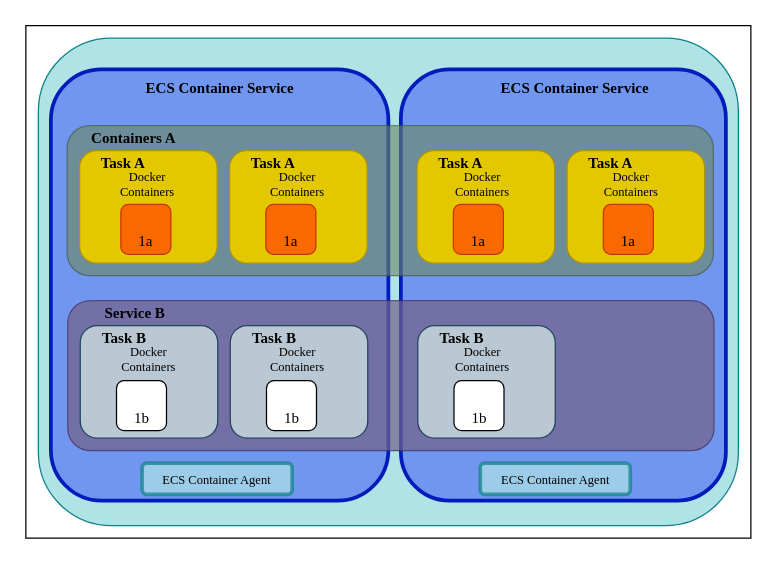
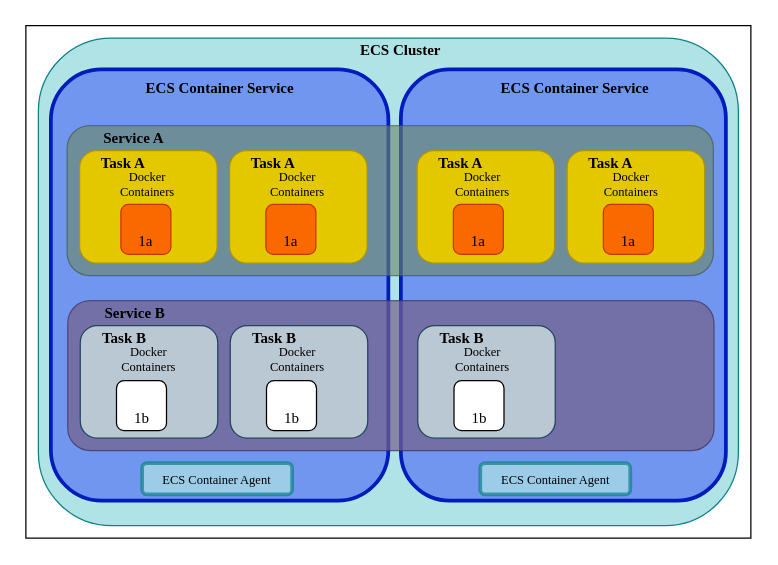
  <mxCell id="0" />
  <mxCell id="1" parent="0" />
  <mxCell id="2" value="" style="rounded=0;whiteSpace=wrap;html=1;fontFamily=Verdana;fontSize=10;" vertex="1" parent="1"><mxGeometry x="20" y="20" width="580" height="410" as="geometry" /></mxCell>
  <mxCell id="3" value="" style="rounded=1;whiteSpace=wrap;html=1;fillColor=#b0e3e6;strokeColor=#0e8088;" vertex="1" parent="1"><mxGeometry x="30" y="30" width="560" height="390" as="geometry" /></mxCell>
  <mxCell id="4" value="" style="rounded=1;whiteSpace=wrap;html=1;fillColor=#7096EF;strokeColor=#001DBC;fontColor=#ffffff;gradientColor=none;strokeWidth=3;" vertex="1" parent="1"><mxGeometry x="40" y="55" width="270" height="345" as="geometry" /></mxCell>
  <mxCell id="5" value="" style="rounded=1;whiteSpace=wrap;html=1;fillColor=#7096EF;strokeColor=#001DBC;fontColor=#ffffff;strokeWidth=3;" vertex="1" parent="1"><mxGeometry x="320" y="55" width="260" height="345" as="geometry" /></mxCell>
  <mxCell id="6" value="" style="rounded=1;whiteSpace=wrap;html=1;fillColor=#6d8764;strokeColor=#3A5431;fontColor=#ffffff;opacity=60;" vertex="1" parent="1"><mxGeometry x="53" y="100" width="517" height="120" as="geometry" /></mxCell>
  <mxCell id="7" value="" style="rounded=1;whiteSpace=wrap;html=1;fillColor=#e3c800;strokeColor=#B09500;fontColor=#ffffff;" vertex="1" parent="1"><mxGeometry x="63" y="120" width="110" height="90" as="geometry" /></mxCell>
  <mxCell id="8" value="" style="rounded=1;whiteSpace=wrap;html=1;fillColor=#fa6800;strokeColor=#C73500;fontColor=#ffffff;" vertex="1" parent="1"><mxGeometry x="96" y="163" width="40" height="40" as="geometry" /></mxCell>
  <mxCell id="9" value="" style="rounded=1;whiteSpace=wrap;html=1;fillColor=#e3c800;strokeColor=#B09500;fontColor=#ffffff;" vertex="1" parent="1"><mxGeometry x="183" y="120" width="110" height="90" as="geometry" /></mxCell>
  <mxCell id="10" value="" style="rounded=1;whiteSpace=wrap;html=1;fillColor=#fa6800;strokeColor=#C73500;fontColor=#ffffff;" vertex="1" parent="1"><mxGeometry x="212" y="163" width="40" height="40" as="geometry" /></mxCell>
  <mxCell id="11" value="" style="rounded=1;whiteSpace=wrap;html=1;fillColor=#e3c800;strokeColor=#B09500;fontColor=#ffffff;" vertex="1" parent="1"><mxGeometry x="333" y="120" width="110" height="90" as="geometry" /></mxCell>
  <mxCell id="12" value="" style="rounded=1;whiteSpace=wrap;html=1;fillColor=#fa6800;strokeColor=#C73500;fontColor=#ffffff;" vertex="1" parent="1"><mxGeometry x="362" y="163" width="40" height="40" as="geometry" /></mxCell>
  <mxCell id="13" value="" style="rounded=1;whiteSpace=wrap;html=1;fillColor=#e3c800;strokeColor=#B09500;fontColor=#ffffff;" vertex="1" parent="1"><mxGeometry x="453" y="120" width="110" height="90" as="geometry" /></mxCell>
  <mxCell id="14" value="" style="rounded=1;whiteSpace=wrap;html=1;fillColor=#fa6800;strokeColor=#C73500;fontColor=#ffffff;" vertex="1" parent="1"><mxGeometry x="482" y="163" width="40" height="40" as="geometry" /></mxCell>
  <mxCell id="15" value="Task A" style="text;html=1;strokeColor=none;fillColor=none;align=center;verticalAlign=middle;whiteSpace=wrap;rounded=0;fontFamily=Verdana;fontStyle=1" vertex="1" parent="1"><mxGeometry x="73" y="120" width="50" height="20" as="geometry" /></mxCell>
  <mxCell id="16" value="Docker &lt;br style=&quot;font-size: 10px;&quot;&gt;Containers" style="text;html=1;strokeColor=none;fillColor=none;align=center;verticalAlign=middle;whiteSpace=wrap;rounded=0;fontFamily=Verdana;fontSize=10;" vertex="1" parent="1"><mxGeometry x="59" y="137" width="117" height="20" as="geometry" /></mxCell>
  <mxCell id="17" value="1a" style="text;html=1;strokeColor=none;fillColor=none;align=center;verticalAlign=middle;whiteSpace=wrap;rounded=0;fontFamily=Verdana;" vertex="1" parent="1"><mxGeometry x="91" y="183" width="50" height="20" as="geometry" /></mxCell>
  <mxCell id="18" value="ECS Container Service" style="text;html=1;strokeColor=none;fillColor=none;align=center;verticalAlign=middle;whiteSpace=wrap;rounded=0;fontFamily=Verdana;fontStyle=1" vertex="1" parent="1"><mxGeometry x="98.5" y="60" width="153" height="20" as="geometry" /></mxCell>
  <mxCell id="19" value="ECS Container Service" style="text;html=1;strokeColor=none;fillColor=none;align=center;verticalAlign=middle;whiteSpace=wrap;rounded=0;fontFamily=Verdana;fontStyle=1" vertex="1" parent="1"><mxGeometry x="383" y="60" width="153" height="20" as="geometry" /></mxCell>
- <mxCell id="20" value="Containers A" style="text;html=1;strokeColor=none;fillColor=none;align=center;verticalAlign=middle;whiteSpace=wrap;rounded=0;fontFamily=Verdana;fontStyle=1" vertex="1" parent="1"><mxGeometry x="30" y="100" width="153" height="20" as="geometry" /></mxCell>
+ <mxCell id="20" value="Service A" style="text;html=1;strokeColor=none;fillColor=none;align=center;verticalAlign=middle;whiteSpace=wrap;rounded=0;fontFamily=Verdana;fontStyle=1" vertex="1" parent="1"><mxGeometry x="30" y="100" width="153" height="20" as="geometry" /></mxCell>
  <mxCell id="21" value="Task A" style="text;html=1;strokeColor=none;fillColor=none;align=center;verticalAlign=middle;whiteSpace=wrap;rounded=0;fontFamily=Verdana;fontStyle=1" vertex="1" parent="1"><mxGeometry x="193" y="120" width="50" height="20" as="geometry" /></mxCell>
  <mxCell id="22" value="Task A" style="text;html=1;strokeColor=none;fillColor=none;align=center;verticalAlign=middle;whiteSpace=wrap;rounded=0;fontFamily=Verdana;fontStyle=1" vertex="1" parent="1"><mxGeometry x="343" y="120" width="50" height="20" as="geometry" /></mxCell>
  <mxCell id="23" value="Task A" style="text;html=1;strokeColor=none;fillColor=none;align=center;verticalAlign=middle;whiteSpace=wrap;rounded=0;fontFamily=Verdana;fontStyle=1" vertex="1" parent="1"><mxGeometry x="463" y="120" width="50" height="20" as="geometry" /></mxCell>
  <mxCell id="24" value="1a" style="text;html=1;strokeColor=none;fillColor=none;align=center;verticalAlign=middle;whiteSpace=wrap;rounded=0;fontFamily=Verdana;" vertex="1" parent="1"><mxGeometry x="207" y="183" width="50" height="20" as="geometry" /></mxCell>
  <mxCell id="25" value="1a" style="text;html=1;strokeColor=none;fillColor=none;align=center;verticalAlign=middle;whiteSpace=wrap;rounded=0;fontFamily=Verdana;" vertex="1" parent="1"><mxGeometry x="357" y="183" width="50" height="20" as="geometry" /></mxCell>
  <mxCell id="26" value="1a" style="text;html=1;strokeColor=none;fillColor=none;align=center;verticalAlign=middle;whiteSpace=wrap;rounded=0;fontFamily=Verdana;" vertex="1" parent="1"><mxGeometry x="477" y="183" width="50" height="20" as="geometry" /></mxCell>
  <mxCell id="27" value="Docker &lt;br style=&quot;font-size: 10px;&quot;&gt;Containers" style="text;html=1;strokeColor=none;fillColor=none;align=center;verticalAlign=middle;whiteSpace=wrap;rounded=0;fontFamily=Verdana;fontSize=10;" vertex="1" parent="1"><mxGeometry x="178.5" y="137" width="117" height="20" as="geometry" /></mxCell>
  <mxCell id="28" value="Docker &lt;br style=&quot;font-size: 10px;&quot;&gt;Containers" style="text;html=1;strokeColor=none;fillColor=none;align=center;verticalAlign=middle;whiteSpace=wrap;rounded=0;fontFamily=Verdana;fontSize=10;" vertex="1" parent="1"><mxGeometry x="326.5" y="137" width="117" height="20" as="geometry" /></mxCell>
  <mxCell id="29" value="Docker &lt;br style=&quot;font-size: 10px;&quot;&gt;Containers" style="text;html=1;strokeColor=none;fillColor=none;align=center;verticalAlign=middle;whiteSpace=wrap;rounded=0;fontFamily=Verdana;fontSize=10;" vertex="1" parent="1"><mxGeometry x="446" y="137" width="117" height="20" as="geometry" /></mxCell>
  <mxCell id="30" value="" style="rounded=1;whiteSpace=wrap;html=1;fillColor=#76608a;strokeColor=#432D57;fontColor=#ffffff;opacity=70;" vertex="1" parent="1"><mxGeometry x="53.5" y="240" width="517" height="120" as="geometry" /></mxCell>
  <mxCell id="31" value="" style="rounded=1;whiteSpace=wrap;html=1;fillColor=#bac8d3;strokeColor=#23445d;" vertex="1" parent="1"><mxGeometry x="63.5" y="260" width="110" height="90" as="geometry" /></mxCell>
  <mxCell id="32" value="" style="rounded=1;whiteSpace=wrap;html=1;" vertex="1" parent="1"><mxGeometry x="92.5" y="304" width="40" height="40" as="geometry" /></mxCell>
  <mxCell id="33" value="" style="rounded=1;whiteSpace=wrap;html=1;fillColor=#bac8d3;strokeColor=#23445d;" vertex="1" parent="1"><mxGeometry x="183.5" y="260" width="110" height="90" as="geometry" /></mxCell>
  <mxCell id="34" value="" style="rounded=1;whiteSpace=wrap;html=1;fillColor=#bac8d3;strokeColor=#23445d;" vertex="1" parent="1"><mxGeometry x="333.5" y="260" width="110" height="90" as="geometry" /></mxCell>
  <mxCell id="35" value="Task B" style="text;html=1;strokeColor=none;fillColor=none;align=center;verticalAlign=middle;whiteSpace=wrap;rounded=0;fontFamily=Verdana;fontStyle=1" vertex="1" parent="1"><mxGeometry x="73.5" y="260" width="50" height="20" as="geometry" /></mxCell>
  <mxCell id="36" value="Docker &lt;br style=&quot;font-size: 10px;&quot;&gt;Containers" style="text;html=1;strokeColor=none;fillColor=none;align=center;verticalAlign=middle;whiteSpace=wrap;rounded=0;fontFamily=Verdana;fontSize=10;" vertex="1" parent="1"><mxGeometry x="59.5" y="277" width="117" height="20" as="geometry" /></mxCell>
  <mxCell id="37" value="1b" style="text;html=1;strokeColor=none;fillColor=none;align=center;verticalAlign=middle;whiteSpace=wrap;rounded=0;fontFamily=Verdana;" vertex="1" parent="1"><mxGeometry x="87.5" y="324" width="50" height="20" as="geometry" /></mxCell>
  <mxCell id="38" value="Service B" style="text;html=1;strokeColor=none;fillColor=none;align=center;verticalAlign=middle;whiteSpace=wrap;rounded=0;fontFamily=Verdana;fontStyle=1" vertex="1" parent="1"><mxGeometry x="30.5" y="240" width="153" height="20" as="geometry" /></mxCell>
  <mxCell id="39" value="Task B" style="text;html=1;strokeColor=none;fillColor=none;align=center;verticalAlign=middle;whiteSpace=wrap;rounded=0;fontFamily=Verdana;fontStyle=1" vertex="1" parent="1"><mxGeometry x="193.5" y="260" width="50" height="20" as="geometry" /></mxCell>
  <mxCell id="40" value="Task B" style="text;html=1;strokeColor=none;fillColor=none;align=center;verticalAlign=middle;whiteSpace=wrap;rounded=0;fontFamily=Verdana;fontStyle=1" vertex="1" parent="1"><mxGeometry x="343.5" y="260" width="50" height="20" as="geometry" /></mxCell>
  <mxCell id="41" value="Docker &lt;br style=&quot;font-size: 10px;&quot;&gt;Containers" style="text;html=1;strokeColor=none;fillColor=none;align=center;verticalAlign=middle;whiteSpace=wrap;rounded=0;fontFamily=Verdana;fontSize=10;" vertex="1" parent="1"><mxGeometry x="179" y="277" width="117" height="20" as="geometry" /></mxCell>
  <mxCell id="42" value="Docker &lt;br style=&quot;font-size: 10px;&quot;&gt;Containers" style="text;html=1;strokeColor=none;fillColor=none;align=center;verticalAlign=middle;whiteSpace=wrap;rounded=0;fontFamily=Verdana;fontSize=10;" vertex="1" parent="1"><mxGeometry x="327" y="277" width="117" height="20" as="geometry" /></mxCell>
  <mxCell id="43" value="" style="rounded=1;whiteSpace=wrap;html=1;" vertex="1" parent="1"><mxGeometry x="212.5" y="304" width="40" height="40" as="geometry" /></mxCell>
  <mxCell id="44" value="1b" style="text;html=1;strokeColor=none;fillColor=none;align=center;verticalAlign=middle;whiteSpace=wrap;rounded=0;fontFamily=Verdana;" vertex="1" parent="1"><mxGeometry x="207.5" y="324" width="50" height="20" as="geometry" /></mxCell>
  <mxCell id="45" value="" style="rounded=1;whiteSpace=wrap;html=1;" vertex="1" parent="1"><mxGeometry x="362.5" y="304" width="40" height="40" as="geometry" /></mxCell>
  <mxCell id="46" value="1b" style="text;html=1;strokeColor=none;fillColor=none;align=center;verticalAlign=middle;whiteSpace=wrap;rounded=0;fontFamily=Verdana;" vertex="1" parent="1"><mxGeometry x="357.5" y="324" width="50" height="20" as="geometry" /></mxCell>
  <mxCell id="47" value="ECS Container Agent" style="rounded=1;whiteSpace=wrap;html=1;strokeWidth=3;fillColor=#b0e3e6;fontFamily=Verdana;fontSize=10;opacity=70;strokeColor=#0e8088;" vertex="1" parent="1"><mxGeometry x="113" y="370" width="120" height="25" as="geometry" /></mxCell>
  <mxCell id="48" value="ECS Container Agent" style="rounded=1;whiteSpace=wrap;html=1;strokeWidth=3;fillColor=#b0e3e6;fontFamily=Verdana;fontSize=10;opacity=70;strokeColor=#0e8088;" vertex="1" parent="1"><mxGeometry x="383.5" y="370" width="120" height="25" as="geometry" /></mxCell>
+ <mxCell id="49" value="ECS Cluster" style="text;html=1;strokeColor=none;fillColor=none;align=center;verticalAlign=middle;whiteSpace=wrap;rounded=0;fontFamily=Verdana;fontStyle=1" vertex="1" parent="1"><mxGeometry x="278.25" y="30" width="83.5" height="20" as="geometry" /></mxCell>
